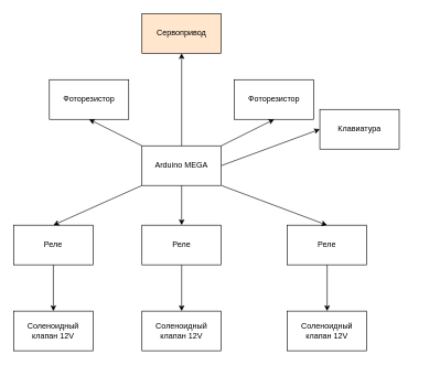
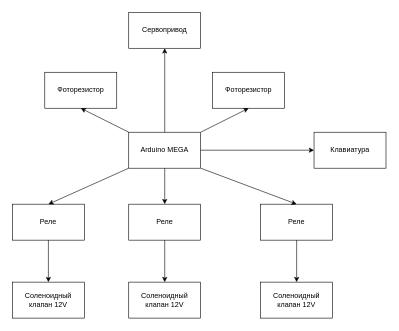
  <mxCell id="0" />
  <mxCell id="1" parent="0" />
  <mxCell id="2" value="Arduino MEGA" style="rounded=0;whiteSpace=wrap;html=1;" parent="1" vertex="1"><mxGeometry x="214" y="220" width="120" height="60" as="geometry" /></mxCell>
  <mxCell id="3" value="Фоторезистор" style="rounded=0;whiteSpace=wrap;html=1;" parent="1" vertex="1"><mxGeometry x="74" y="120" width="120" height="60" as="geometry" /></mxCell>
  <mxCell id="4" value="Фоторезистор" style="rounded=0;whiteSpace=wrap;html=1;" parent="1" vertex="1"><mxGeometry x="354" y="120" width="120" height="60" as="geometry" /></mxCell>
- <mxCell id="5" value="Сервопривод" style="rounded=0;whiteSpace=wrap;html=1;fillColor=#ffe6cc;" parent="1" vertex="1"><mxGeometry x="214" y="20" width="120" height="60" as="geometry" /></mxCell>
+ <mxCell id="5" value="Сервопривод" style="rounded=0;whiteSpace=wrap;html=1;" parent="1" vertex="1"><mxGeometry x="214" y="20" width="120" height="60" as="geometry" /></mxCell>
  <mxCell id="6" value="Реле" style="rounded=0;whiteSpace=wrap;html=1;" parent="1" vertex="1"><mxGeometry x="434" y="340" width="120" height="60" as="geometry" /></mxCell>
  <mxCell id="7" value="Реле" style="rounded=0;whiteSpace=wrap;html=1;" parent="1" vertex="1"><mxGeometry x="214" y="340" width="120" height="60" as="geometry" /></mxCell>
  <mxCell id="8" value="Реле" style="rounded=0;whiteSpace=wrap;html=1;" parent="1" vertex="1"><mxGeometry x="20" y="340" width="120" height="60" as="geometry" /></mxCell>
- <mxCell id="9" value="Клавиатура" style="rounded=0;whiteSpace=wrap;html=1;" parent="1" vertex="1"><mxGeometry x="483" y="165" width="120" height="60" as="geometry" /></mxCell>
+ <mxCell id="9" value="Клавиатура" style="rounded=0;whiteSpace=wrap;html=1;" parent="1" vertex="1"><mxGeometry x="523" y="220" width="120" height="60" as="geometry" /></mxCell>
  <mxCell id="10" value="" style="endArrow=classic;html=1;rounded=0;entryX=0.5;entryY=0;entryDx=0;entryDy=0;exitX=0.5;exitY=1;exitDx=0;exitDy=0;" parent="1" source="8" edge="1"><mxGeometry width="50" height="50" relative="1" as="geometry"><mxPoint x="90" y="400" as="sourcePoint" /><mxPoint x="80" y="470" as="targetPoint" /></mxGeometry></mxCell>
  <mxCell id="11" value="" style="endArrow=classic;html=1;rounded=0;exitX=0.5;exitY=1;exitDx=0;exitDy=0;" parent="1" source="7" edge="1"><mxGeometry width="50" height="50" relative="1" as="geometry"><mxPoint x="274" y="390" as="sourcePoint" /><mxPoint x="274" y="470" as="targetPoint" /></mxGeometry></mxCell>
  <mxCell id="12" value="" style="endArrow=classic;html=1;rounded=0;entryX=0.5;entryY=0;entryDx=0;entryDy=0;" parent="1" edge="1"><mxGeometry width="50" height="50" relative="1" as="geometry"><mxPoint x="494" y="400" as="sourcePoint" /><mxPoint x="494" y="470" as="targetPoint" /></mxGeometry></mxCell>
  <mxCell id="13" value="" style="endArrow=classic;html=1;rounded=0;entryX=0.5;entryY=1;entryDx=0;entryDy=0;" parent="1" target="5" edge="1"><mxGeometry width="50" height="50" relative="1" as="geometry"><mxPoint x="274" y="220" as="sourcePoint" /><mxPoint x="274" y="90" as="targetPoint" /></mxGeometry></mxCell>
  <mxCell id="14" value="" style="endArrow=classic;html=1;rounded=0;entryX=0.5;entryY=1;entryDx=0;entryDy=0;" parent="1" target="3" edge="1"><mxGeometry width="50" height="50" relative="1" as="geometry"><mxPoint x="214" y="220" as="sourcePoint" /><mxPoint x="264" y="170" as="targetPoint" /></mxGeometry></mxCell>
  <mxCell id="15" value="" style="endArrow=classic;html=1;rounded=0;entryX=0.5;entryY=1;entryDx=0;entryDy=0;" parent="1" target="4" edge="1"><mxGeometry width="50" height="50" relative="1" as="geometry"><mxPoint x="334" y="220" as="sourcePoint" /><mxPoint x="384" y="170" as="targetPoint" /></mxGeometry></mxCell>
  <mxCell id="16" value="" style="endArrow=classic;html=1;rounded=0;entryX=0.5;entryY=0;entryDx=0;entryDy=0;" parent="1" target="8" edge="1"><mxGeometry width="50" height="50" relative="1" as="geometry"><mxPoint x="214" y="280" as="sourcePoint" /><mxPoint x="264" y="230" as="targetPoint" /></mxGeometry></mxCell>
  <mxCell id="17" value="" style="endArrow=classic;html=1;rounded=0;" parent="1" target="7" edge="1"><mxGeometry width="50" height="50" relative="1" as="geometry"><mxPoint x="274" y="280" as="sourcePoint" /><mxPoint x="324" y="230" as="targetPoint" /></mxGeometry></mxCell>
  <mxCell id="18" value="" style="endArrow=classic;html=1;rounded=0;entryX=0.5;entryY=0;entryDx=0;entryDy=0;" parent="1" target="6" edge="1"><mxGeometry width="50" height="50" relative="1" as="geometry"><mxPoint x="334" y="280" as="sourcePoint" /><mxPoint x="384" y="230" as="targetPoint" /></mxGeometry></mxCell>
  <mxCell id="19" value="" style="endArrow=classic;html=1;rounded=0;entryX=0;entryY=0.5;entryDx=0;entryDy=0;" parent="1" target="9" edge="1"><mxGeometry width="50" height="50" relative="1" as="geometry"><mxPoint x="334" y="250" as="sourcePoint" /><mxPoint x="384" y="200" as="targetPoint" /></mxGeometry></mxCell>
  <mxCell id="20" value="Соленоидный клапан 12V" style="rounded=0;whiteSpace=wrap;html=1;" parent="1" vertex="1"><mxGeometry x="20" y="470" width="120" height="60" as="geometry" /></mxCell>
  <mxCell id="21" value="Соленоидный клапан 12V" style="rounded=0;whiteSpace=wrap;html=1;" parent="1" vertex="1"><mxGeometry x="214" y="470" width="120" height="60" as="geometry" /></mxCell>
  <mxCell id="22" value="Соленоидный клапан 12V" style="rounded=0;whiteSpace=wrap;html=1;" parent="1" vertex="1"><mxGeometry x="434" y="470" width="120" height="60" as="geometry" /></mxCell>
